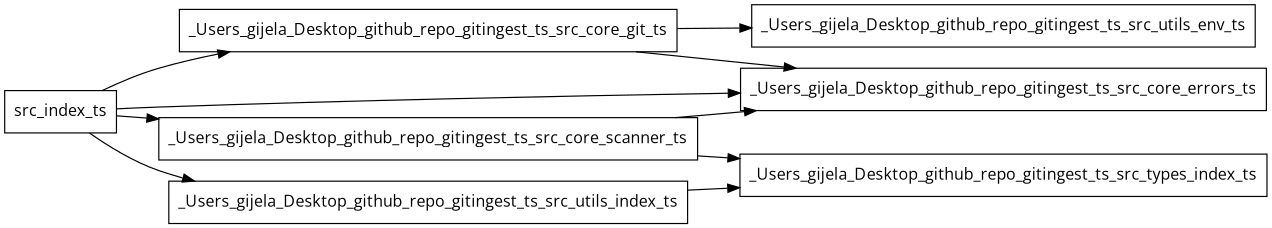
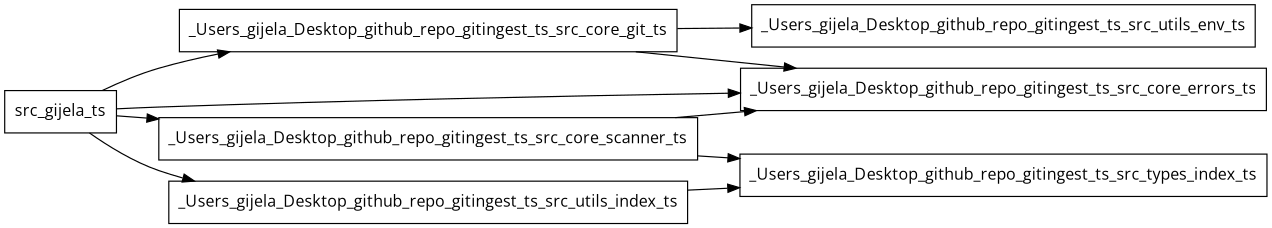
  digraph {
    rankdir=LR
    fontname="Open Sans"
    node [shape=box fontname="Open Sans"]
    edge [fontname="Open Sans"]
-   src_index_ts
+   src_index_ts [label=src_gijela_ts]
    _Users_gijela_Desktop_github_repo_gitingest_ts_src_core_git_ts
    _Users_gijela_Desktop_github_repo_gitingest_ts_src_core_scanner_ts
    _Users_gijela_Desktop_github_repo_gitingest_ts_src_utils_index_ts
    _Users_gijela_Desktop_github_repo_gitingest_ts_src_core_errors_ts
    _Users_gijela_Desktop_github_repo_gitingest_ts_src_utils_env_ts
    _Users_gijela_Desktop_github_repo_gitingest_ts_src_types_index_ts
    src_index_ts -> _Users_gijela_Desktop_github_repo_gitingest_ts_src_core_git_ts
    src_index_ts -> _Users_gijela_Desktop_github_repo_gitingest_ts_src_core_scanner_ts
    src_index_ts -> _Users_gijela_Desktop_github_repo_gitingest_ts_src_utils_index_ts
    src_index_ts -> _Users_gijela_Desktop_github_repo_gitingest_ts_src_core_errors_ts
    _Users_gijela_Desktop_github_repo_gitingest_ts_src_core_git_ts -> _Users_gijela_Desktop_github_repo_gitingest_ts_src_core_errors_ts
    _Users_gijela_Desktop_github_repo_gitingest_ts_src_core_git_ts -> _Users_gijela_Desktop_github_repo_gitingest_ts_src_utils_env_ts
    _Users_gijela_Desktop_github_repo_gitingest_ts_src_core_scanner_ts -> _Users_gijela_Desktop_github_repo_gitingest_ts_src_core_errors_ts
    _Users_gijela_Desktop_github_repo_gitingest_ts_src_core_scanner_ts -> _Users_gijela_Desktop_github_repo_gitingest_ts_src_types_index_ts
    _Users_gijela_Desktop_github_repo_gitingest_ts_src_utils_index_ts -> _Users_gijela_Desktop_github_repo_gitingest_ts_src_types_index_ts
  }
